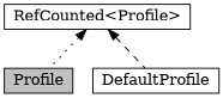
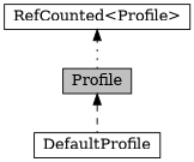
  digraph {
    bgcolor=white
    node [fillcolor=white shape=rectangle style=filled]
    edge [dir=back]
    n1 [height=0.30 label="RefCounted<Profile>"]
    Profile [fillcolor=grey height=0.30]
    DefaultProfile [height=0.30]
    subgraph sub_1 {
      n1
      Profile
      DefaultProfile
    }
    n1 -> Profile [style=dotted]
-   n1 -> DefaultProfile [style=dashed]
+   Profile -> DefaultProfile [style=dashed]
  }
